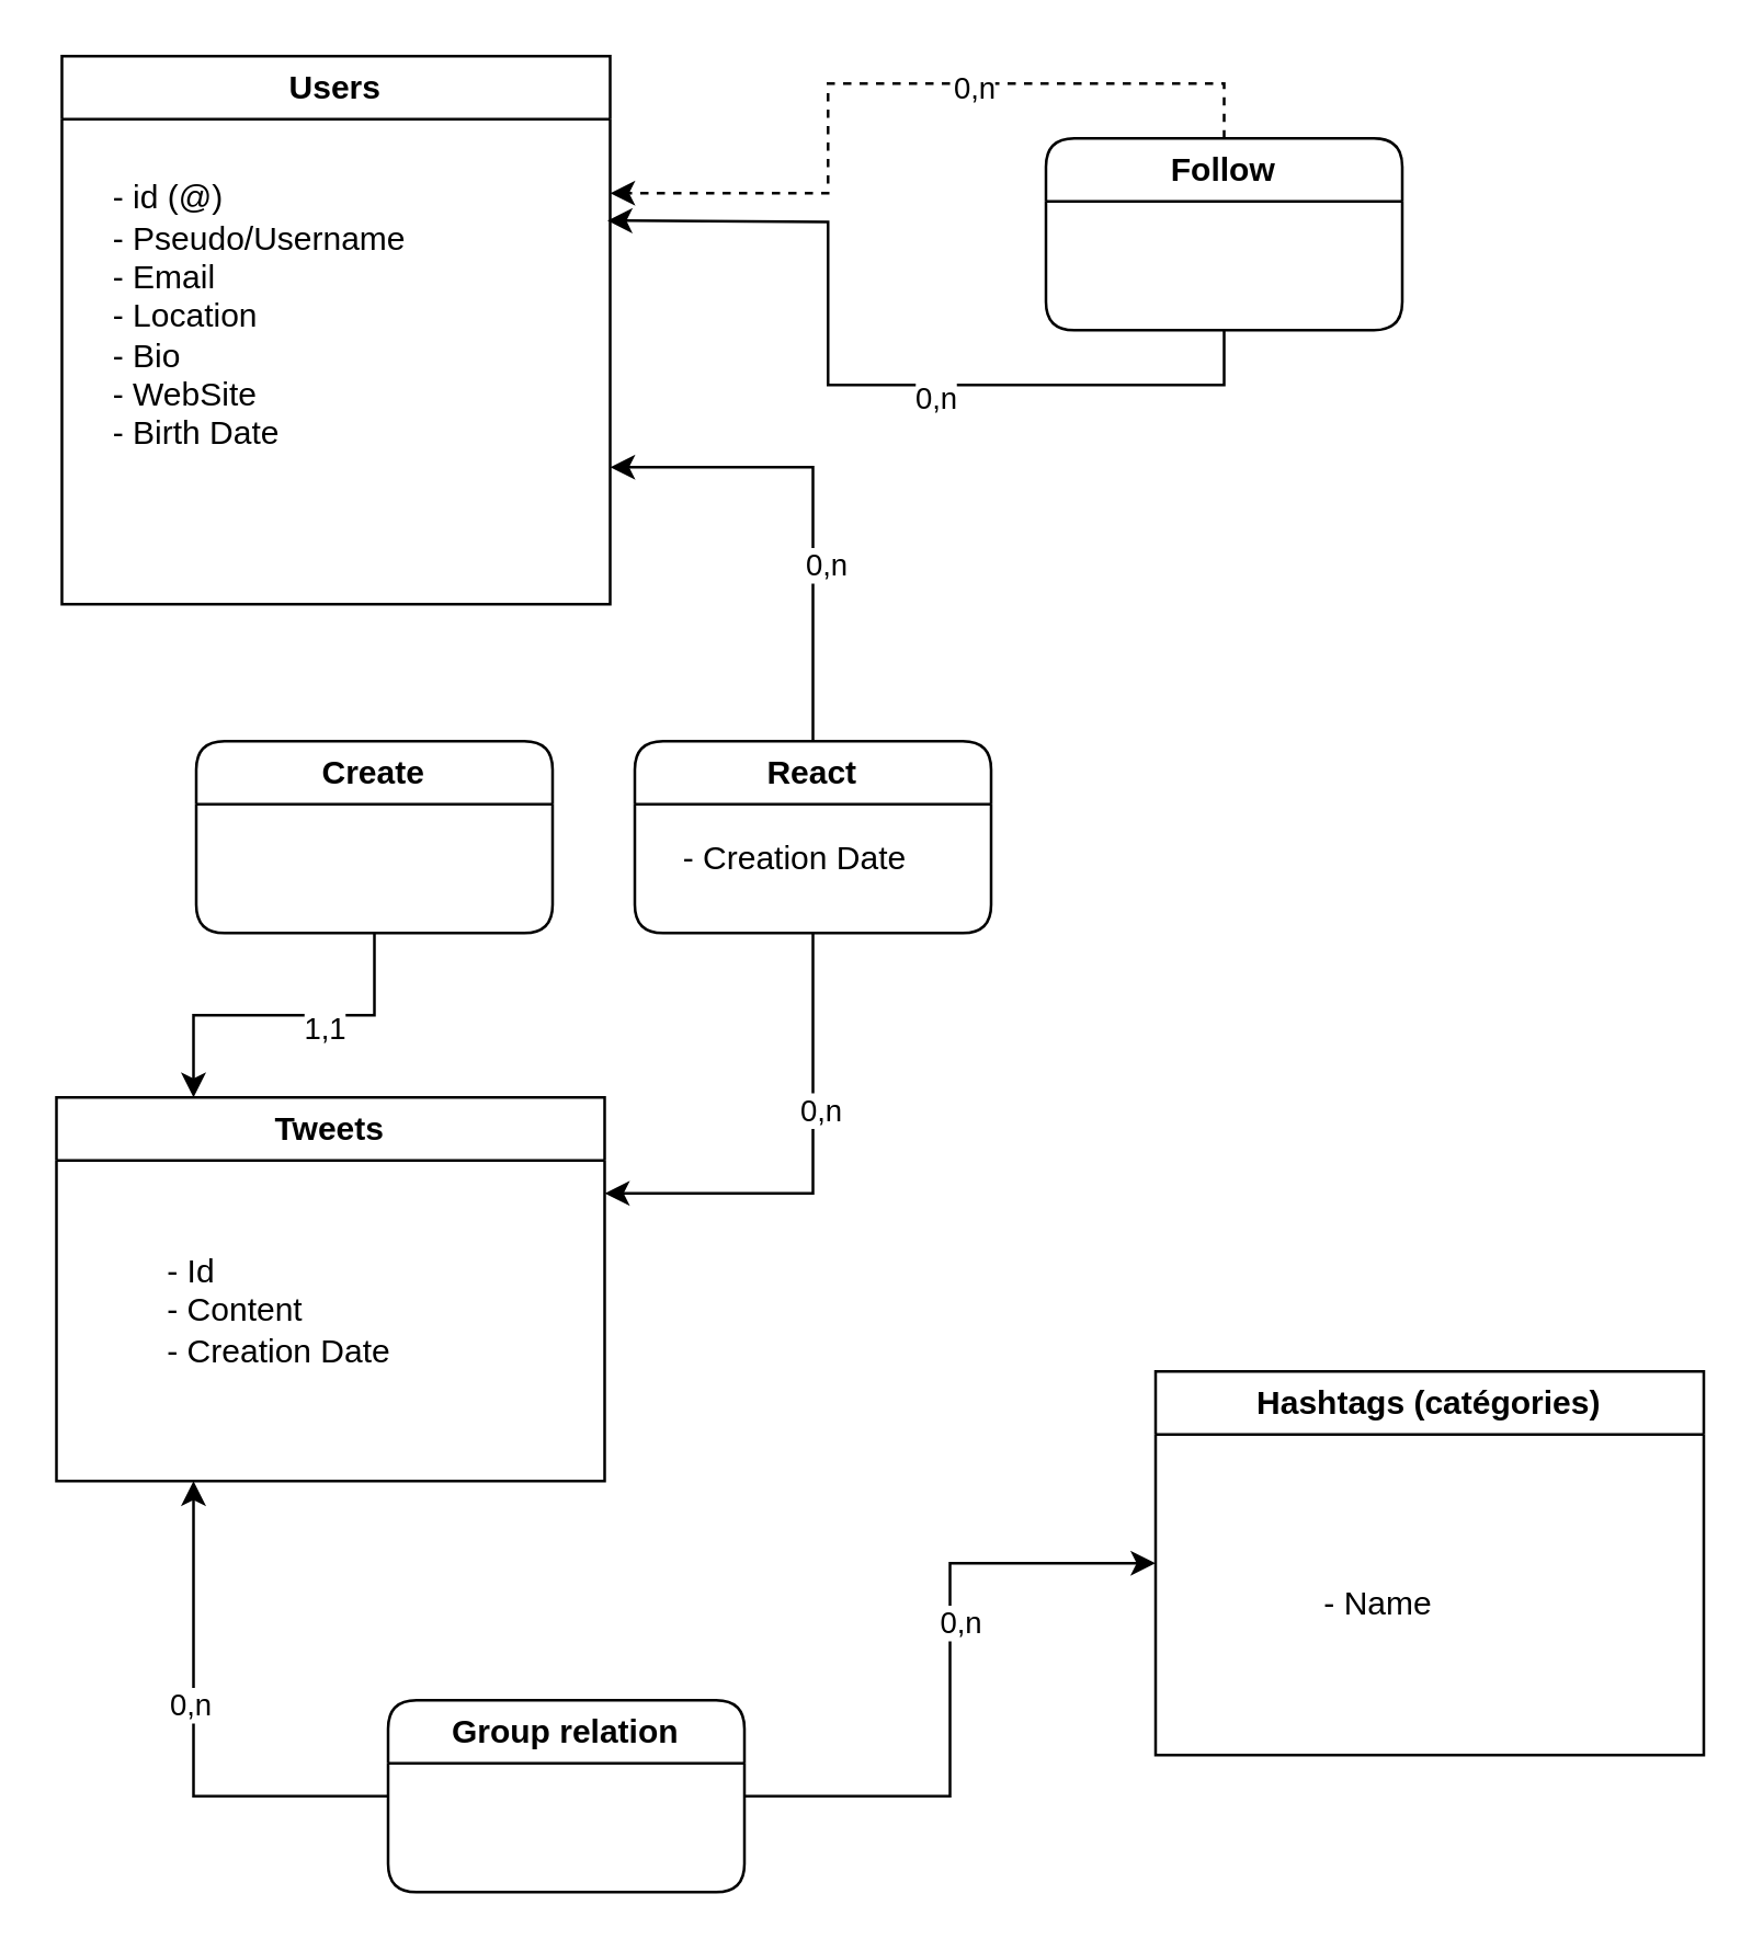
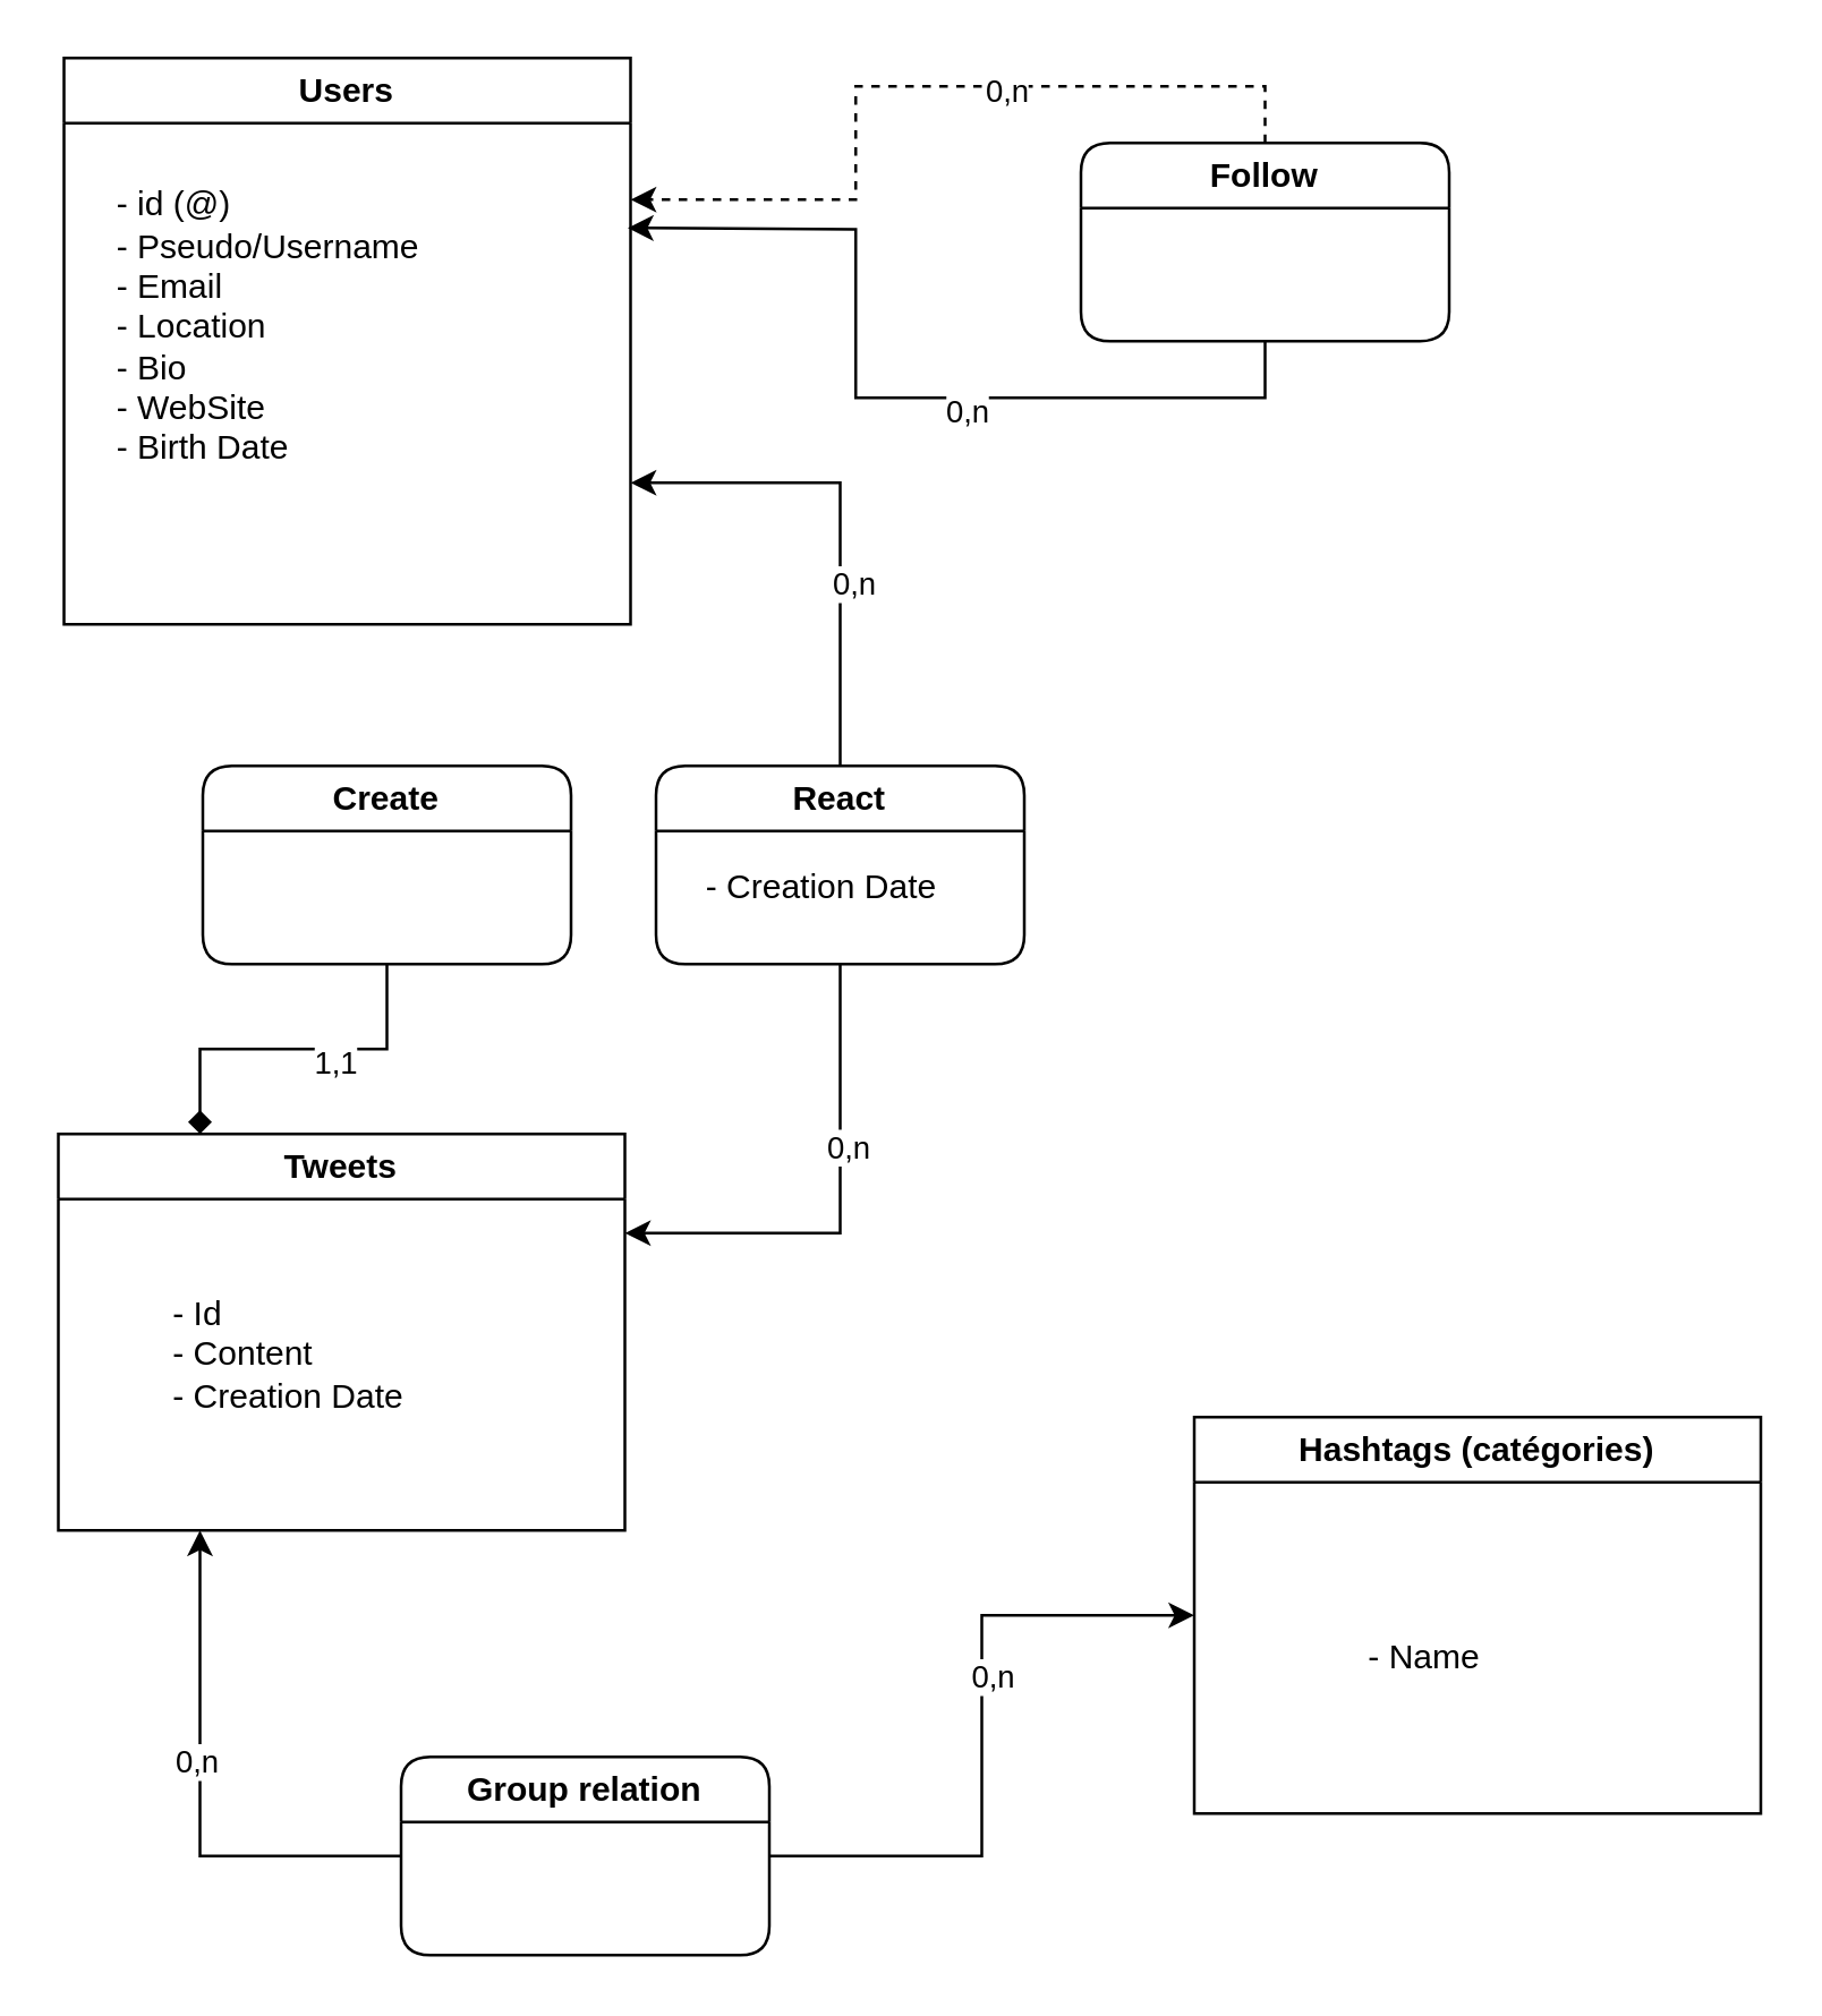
  <mxCell id="0" />
  <mxCell id="1" parent="0" />
  <mxCell id="2" value="Users" style="swimlane;whiteSpace=wrap;html=1;" parent="1" vertex="1"><mxGeometry x="22" y="20" width="200" height="200" as="geometry" /></mxCell>
  <mxCell id="3" value="&lt;div align=&quot;left&quot;&gt;- id (@)&lt;/div&gt;&lt;div align=&quot;left&quot;&gt;- Pseudo/Username&lt;/div&gt;&lt;div align=&quot;left&quot;&gt;- Email&lt;/div&gt;&lt;div align=&quot;left&quot;&gt;- Location&lt;/div&gt;&lt;div align=&quot;left&quot;&gt;- Bio&lt;/div&gt;&lt;div align=&quot;left&quot;&gt;- WebSite&lt;/div&gt;&lt;div align=&quot;left&quot;&gt;- Birth Date&lt;br&gt;&lt;/div&gt;" style="text;html=1;align=left;verticalAlign=middle;resizable=0;points=[];autosize=1;strokeColor=none;fillColor=none;" parent="2" vertex="1"><mxGeometry x="17" y="40" width="130" height="110" as="geometry" /></mxCell>
  <mxCell id="4" value="Tweets" style="swimlane;whiteSpace=wrap;html=1;" parent="1" vertex="1"><mxGeometry x="20" y="400" width="200" height="140" as="geometry" /></mxCell>
  <mxCell id="5" value="&lt;div align=&quot;left&quot;&gt;- Id&lt;br&gt;&lt;/div&gt;&lt;div align=&quot;left&quot;&gt;- Content&lt;br&gt;&lt;/div&gt;&lt;div align=&quot;left&quot;&gt;- Creation Date&lt;/div&gt;&lt;div align=&quot;left&quot;&gt;&lt;br&gt;&lt;/div&gt;" style="text;html=1;align=center;verticalAlign=middle;resizable=0;points=[];autosize=1;strokeColor=none;fillColor=none;" parent="4" vertex="1"><mxGeometry x="31" y="50" width="100" height="70" as="geometry" /></mxCell>
- <mxCell id="6" value="" style="edgeStyle=orthogonalEdgeStyle;rounded=0;orthogonalLoop=1;jettySize=auto;html=1;entryX=0.25;entryY=0;entryDx=0;entryDy=0;" edge="1" parent="1" source="8" target="4"><mxGeometry relative="1" as="geometry" /></mxCell>
+ <mxCell id="6" value="" style="edgeStyle=orthogonalEdgeStyle;rounded=0;orthogonalLoop=1;jettySize=auto;html=1;entryX=0.25;entryY=0;entryDx=0;entryDy=0;endArrow=diamond;" edge="1" parent="1" source="8" target="4"><mxGeometry relative="1" as="geometry" /></mxCell>
  <mxCell id="7" value="1,1" style="edgeLabel;html=1;align=center;verticalAlign=middle;resizable=0;points=[];" vertex="1" connectable="0" parent="6"><mxGeometry x="-0.222" y="4" relative="1" as="geometry"><mxPoint as="offset" /></mxGeometry></mxCell>
  <mxCell id="8" value="Create" style="swimlane;whiteSpace=wrap;html=1;rounded=1;" parent="1" vertex="1"><mxGeometry x="71" y="270" width="130" height="70" as="geometry" /></mxCell>
  <mxCell id="9" style="edgeStyle=orthogonalEdgeStyle;rounded=0;orthogonalLoop=1;jettySize=auto;html=1;exitX=0.5;exitY=1;exitDx=0;exitDy=0;entryX=1;entryY=0.25;entryDx=0;entryDy=0;" edge="1" parent="1" source="13" target="4"><mxGeometry relative="1" as="geometry" /></mxCell>
  <mxCell id="10" value="0,n" style="edgeLabel;html=1;align=center;verticalAlign=middle;resizable=0;points=[];" vertex="1" connectable="0" parent="9"><mxGeometry x="-0.252" y="2" relative="1" as="geometry"><mxPoint as="offset" /></mxGeometry></mxCell>
  <mxCell id="11" style="edgeStyle=orthogonalEdgeStyle;rounded=0;orthogonalLoop=1;jettySize=auto;html=1;exitX=0.5;exitY=0;exitDx=0;exitDy=0;entryX=1;entryY=0.75;entryDx=0;entryDy=0;" edge="1" parent="1" source="13" target="2"><mxGeometry relative="1" as="geometry" /></mxCell>
  <mxCell id="12" value="0,n" style="edgeLabel;html=1;align=center;verticalAlign=middle;resizable=0;points=[];" vertex="1" connectable="0" parent="11"><mxGeometry x="-0.253" y="-4" relative="1" as="geometry"><mxPoint as="offset" /></mxGeometry></mxCell>
  <mxCell id="13" value="React" style="swimlane;whiteSpace=wrap;html=1;rounded=1;" vertex="1" parent="1"><mxGeometry x="231" y="270" width="130" height="70" as="geometry" /></mxCell>
  <mxCell id="14" style="edgeStyle=orthogonalEdgeStyle;rounded=0;orthogonalLoop=1;jettySize=auto;html=1;entryX=1;entryY=0.25;entryDx=0;entryDy=0;exitX=0.5;exitY=0;exitDx=0;exitDy=0;dashed=1;" edge="1" parent="1" source="18" target="2"><mxGeometry relative="1" as="geometry" /></mxCell>
  <mxCell id="15" value="0,n" style="edgeLabel;html=1;align=center;verticalAlign=middle;resizable=0;points=[];" vertex="1" connectable="0" parent="14"><mxGeometry x="-0.211" y="1" relative="1" as="geometry"><mxPoint as="offset" /></mxGeometry></mxCell>
  <mxCell id="16" style="edgeStyle=orthogonalEdgeStyle;rounded=0;orthogonalLoop=1;jettySize=auto;html=1;exitX=0.5;exitY=1;exitDx=0;exitDy=0;" edge="1" parent="1" source="18"><mxGeometry relative="1" as="geometry"><mxPoint x="221" y="80" as="targetPoint" /></mxGeometry></mxCell>
  <mxCell id="17" value="0,n" style="edgeLabel;html=1;align=center;verticalAlign=middle;resizable=0;points=[];" vertex="1" connectable="0" parent="16"><mxGeometry x="-0.172" y="4" relative="1" as="geometry"><mxPoint as="offset" /></mxGeometry></mxCell>
  <mxCell id="18" value="Follow" style="swimlane;whiteSpace=wrap;html=1;rounded=1;" vertex="1" parent="1"><mxGeometry x="381" y="50" width="130" height="70" as="geometry" /></mxCell>
  <mxCell id="19" style="edgeStyle=orthogonalEdgeStyle;rounded=0;orthogonalLoop=1;jettySize=auto;html=1;exitX=0;exitY=0.5;exitDx=0;exitDy=0;entryX=0.25;entryY=1;entryDx=0;entryDy=0;" edge="1" parent="1" source="23" target="4"><mxGeometry relative="1" as="geometry" /></mxCell>
  <mxCell id="20" value="0,n" style="edgeLabel;html=1;align=center;verticalAlign=middle;resizable=0;points=[];" vertex="1" connectable="0" parent="19"><mxGeometry x="0.129" y="2" relative="1" as="geometry"><mxPoint as="offset" /></mxGeometry></mxCell>
  <mxCell id="21" style="edgeStyle=orthogonalEdgeStyle;rounded=0;orthogonalLoop=1;jettySize=auto;html=1;exitX=1;exitY=0.5;exitDx=0;exitDy=0;entryX=0;entryY=0.5;entryDx=0;entryDy=0;" edge="1" parent="1" source="23" target="24"><mxGeometry relative="1" as="geometry" /></mxCell>
  <mxCell id="22" value="0,n" style="edgeLabel;html=1;align=center;verticalAlign=middle;resizable=0;points=[];" vertex="1" connectable="0" parent="21"><mxGeometry x="0.183" y="-3" relative="1" as="geometry"><mxPoint as="offset" /></mxGeometry></mxCell>
  <mxCell id="23" value="Group relation" style="swimlane;whiteSpace=wrap;html=1;rounded=1;" vertex="1" parent="1"><mxGeometry x="141" y="620" width="130" height="70" as="geometry" /></mxCell>
  <mxCell id="24" value="Hashtags (catégories)" style="swimlane;whiteSpace=wrap;html=1;" vertex="1" parent="1"><mxGeometry x="421" y="500" width="200" height="140" as="geometry" /></mxCell>
  <mxCell id="25" value="- Name" style="text;html=1;align=center;verticalAlign=middle;resizable=0;points=[];autosize=1;strokeColor=none;fillColor=none;" vertex="1" parent="24"><mxGeometry x="51" y="70" width="60" height="30" as="geometry" /></mxCell>
  <mxCell id="26" value="&lt;div align=&quot;left&quot;&gt;- Creation Date&lt;/div&gt;" style="text;html=1;align=left;verticalAlign=middle;resizable=0;points=[];autosize=1;strokeColor=none;fillColor=none;" vertex="1" parent="1"><mxGeometry x="247" y="298" width="100" height="30" as="geometry" /></mxCell>
